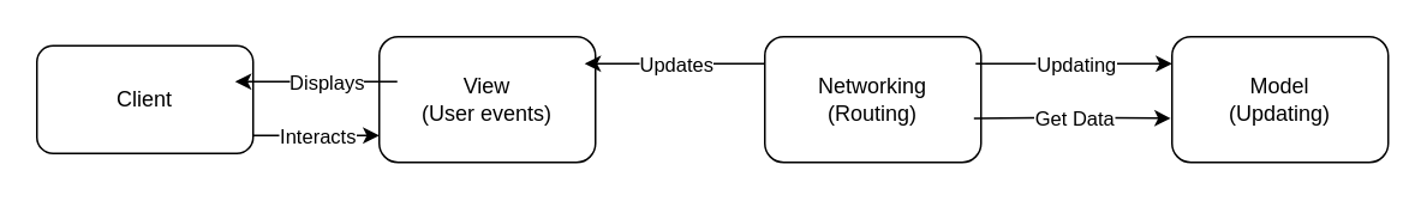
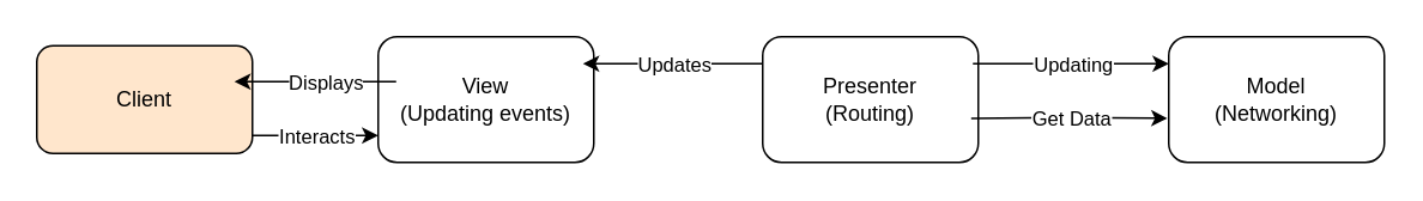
  <mxCell id="0" />
  <mxCell id="1" parent="0" />
- <mxCell id="2" value="Networking&lt;br&gt;(Routing)" style="rounded=1;whiteSpace=wrap;html=1;fontSize=12;glass=0;strokeWidth=1;shadow=0;" parent="1" vertex="1"><mxGeometry x="424" y="20" width="120" height="70" as="geometry" /></mxCell>
- <mxCell id="3" value="Client" style="rounded=1;whiteSpace=wrap;html=1;fontSize=12;glass=0;strokeWidth=1;shadow=0;" parent="1" vertex="1"><mxGeometry x="20" y="25" width="120" height="60" as="geometry" /></mxCell>
- <mxCell id="4" value="Model&lt;br&gt;(Updating)" style="rounded=1;whiteSpace=wrap;html=1;fontSize=12;glass=0;strokeWidth=1;shadow=0;" parent="1" vertex="1"><mxGeometry x="650" y="20" width="120" height="70" as="geometry" /></mxCell>
- <mxCell id="5" value="View&lt;br&gt;(User events)" style="rounded=1;whiteSpace=wrap;html=1;fontSize=12;glass=0;strokeWidth=1;shadow=0;" parent="1" vertex="1"><mxGeometry x="210" y="20" width="120" height="70" as="geometry" /></mxCell>
+ <mxCell id="2" value="Presenter&lt;br&gt;(Routing)" style="rounded=1;whiteSpace=wrap;html=1;fontSize=12;glass=0;strokeWidth=1;shadow=0;" parent="1" vertex="1"><mxGeometry x="424" y="20" width="120" height="70" as="geometry" /></mxCell>
+ <mxCell id="3" value="Client" style="rounded=1;whiteSpace=wrap;html=1;fontSize=12;glass=0;strokeWidth=1;shadow=0;fillColor=#ffe6cc;" parent="1" vertex="1"><mxGeometry x="20" y="25" width="120" height="60" as="geometry" /></mxCell>
+ <mxCell id="4" value="Model&lt;br&gt;(Networking)" style="rounded=1;whiteSpace=wrap;html=1;fontSize=12;glass=0;strokeWidth=1;shadow=0;" parent="1" vertex="1"><mxGeometry x="650" y="20" width="120" height="70" as="geometry" /></mxCell>
+ <mxCell id="5" value="View&lt;br&gt;(Updating events)" style="rounded=1;whiteSpace=wrap;html=1;fontSize=12;glass=0;strokeWidth=1;shadow=0;" parent="1" vertex="1"><mxGeometry x="210" y="20" width="120" height="70" as="geometry" /></mxCell>
  <mxCell id="6" value="" style="endArrow=classic;html=1;rounded=0;" edge="1" parent="1" target="5"><mxGeometry relative="1" as="geometry"><mxPoint x="140" y="75" as="sourcePoint" /><mxPoint x="220" y="165" as="targetPoint" /><Array as="points"><mxPoint x="210" y="75" /></Array></mxGeometry></mxCell>
  <mxCell id="7" value="Interacts" style="edgeLabel;resizable=0;html=1;align=center;verticalAlign=middle;" connectable="0" vertex="1" parent="6"><mxGeometry relative="1" as="geometry" /></mxCell>
  <mxCell id="8" value="" style="endArrow=classic;html=1;rounded=0;entryX=-0.006;entryY=0.649;entryDx=0;entryDy=0;entryPerimeter=0;exitX=0.967;exitY=0.649;exitDx=0;exitDy=0;exitPerimeter=0;" edge="1" parent="1" source="2" target="4"><mxGeometry relative="1" as="geometry"><mxPoint x="560" y="65" as="sourcePoint" /><mxPoint x="630" y="65" as="targetPoint" /><Array as="points"><mxPoint x="590" y="65" /></Array></mxGeometry></mxCell>
  <mxCell id="9" value="Get Data" style="edgeLabel;resizable=0;html=1;align=center;verticalAlign=middle;" connectable="0" vertex="1" parent="8"><mxGeometry relative="1" as="geometry" /></mxCell>
  <mxCell id="10" value="" style="endArrow=classic;html=1;rounded=0;exitX=0.967;exitY=0.649;exitDx=0;exitDy=0;exitPerimeter=0;" edge="1" parent="1"><mxGeometry relative="1" as="geometry"><mxPoint x="344" y="35" as="sourcePoint" /><mxPoint x="324" y="35" as="targetPoint" /><Array as="points"><mxPoint x="424" y="35" /></Array></mxGeometry></mxCell>
  <mxCell id="11" value="Updates" style="edgeLabel;resizable=0;html=1;align=center;verticalAlign=middle;" connectable="0" vertex="1" parent="10"><mxGeometry relative="1" as="geometry"><mxPoint x="-40" as="offset" /></mxGeometry></mxCell>
  <mxCell id="12" value="" style="endArrow=classic;html=1;rounded=0;exitX=0.967;exitY=0.649;exitDx=0;exitDy=0;exitPerimeter=0;" edge="1" parent="1"><mxGeometry relative="1" as="geometry"><mxPoint x="150" y="45" as="sourcePoint" /><mxPoint x="130" y="45" as="targetPoint" /><Array as="points"><mxPoint x="220" y="45" /></Array></mxGeometry></mxCell>
  <mxCell id="13" value="Displays" style="edgeLabel;resizable=0;html=1;align=center;verticalAlign=middle;" connectable="0" vertex="1" parent="12"><mxGeometry relative="1" as="geometry"><mxPoint x="-30" as="offset" /></mxGeometry></mxCell>
  <mxCell id="14" value="" style="endArrow=classic;html=1;rounded=0;entryX=-0.006;entryY=0.649;entryDx=0;entryDy=0;entryPerimeter=0;exitX=0.967;exitY=0.649;exitDx=0;exitDy=0;exitPerimeter=0;" edge="1" parent="1"><mxGeometry relative="1" as="geometry"><mxPoint x="541" y="35" as="sourcePoint" /><mxPoint x="650" y="35" as="targetPoint" /><Array as="points"><mxPoint x="591" y="35" /></Array></mxGeometry></mxCell>
  <mxCell id="15" value="Updating" style="edgeLabel;resizable=0;html=1;align=center;verticalAlign=middle;" connectable="0" vertex="1" parent="14"><mxGeometry relative="1" as="geometry" /></mxCell>
